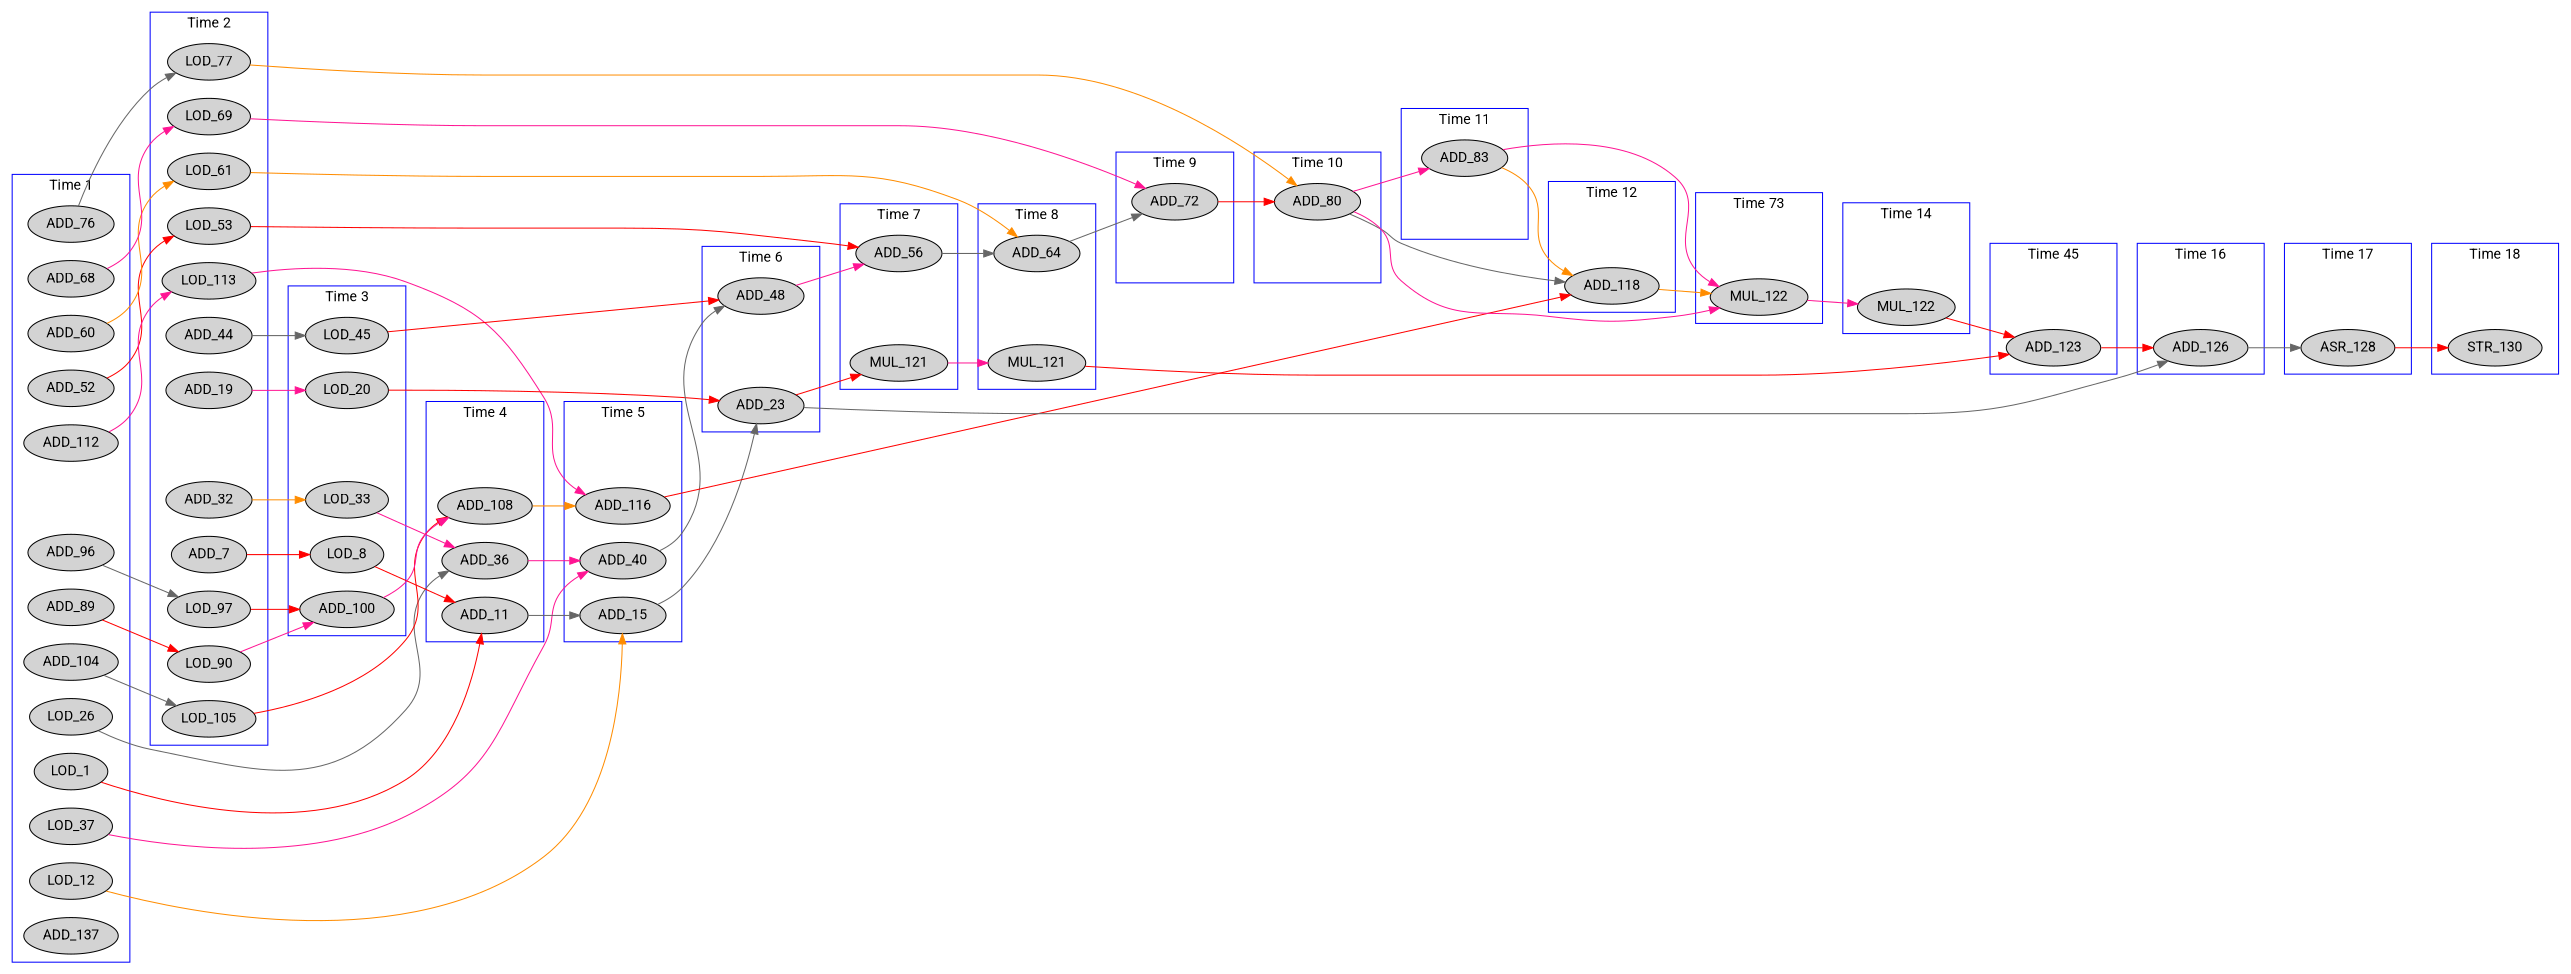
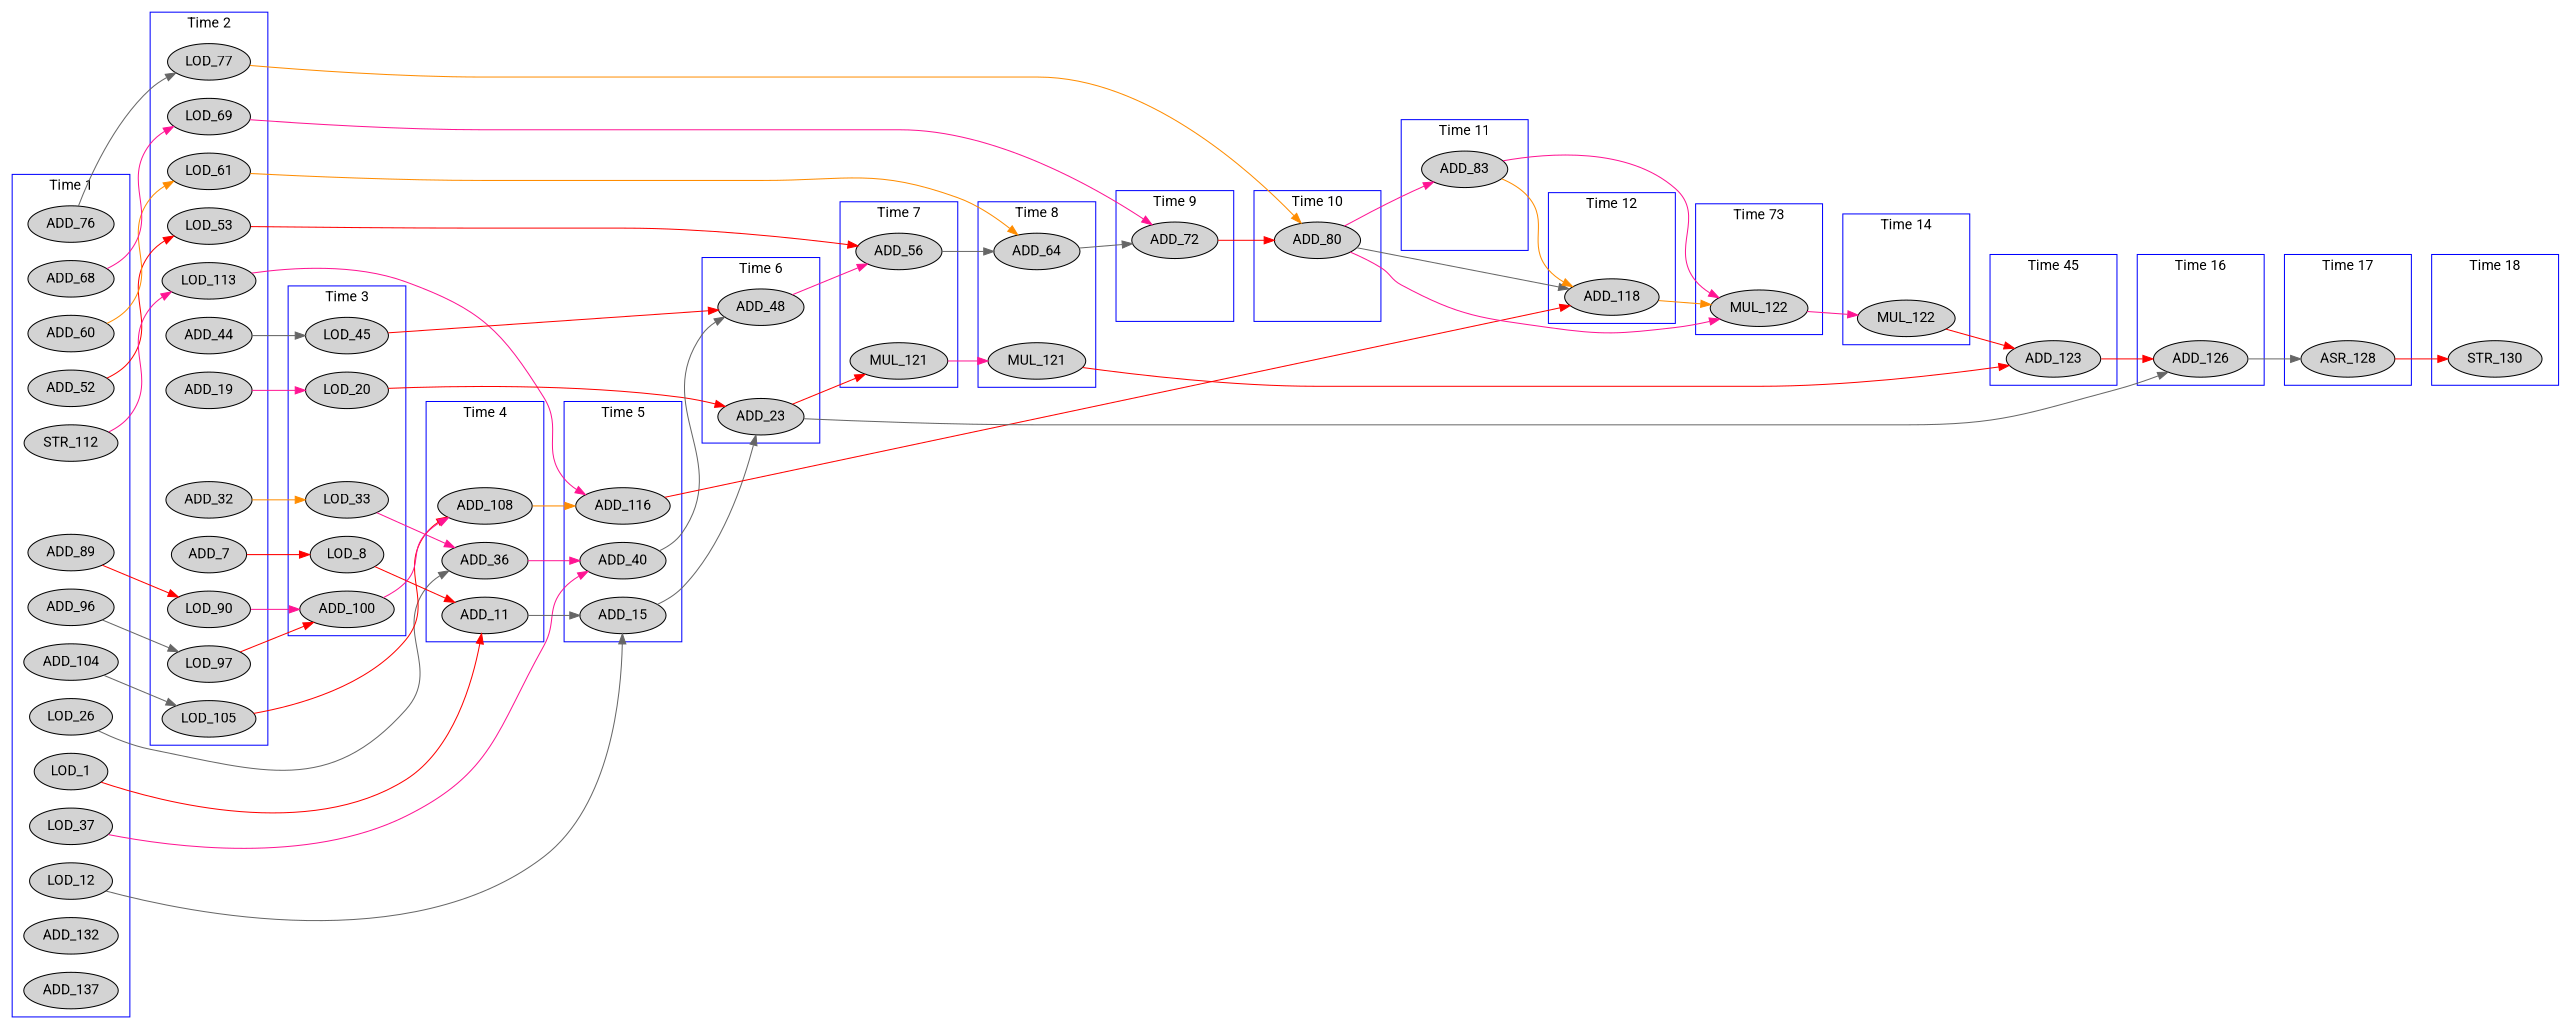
  digraph {
    fontname=Roboto
    newrank=true
    rankdir=LR
    node [fontname=Roboto style=filled]
    edge [fontname=Roboto]
    pseudo_1 [style=invis]
    LOD_1
    LOD_12
    LOD_26
    LOD_37
    ADD_52
    ADD_60
    ADD_68
    ADD_76
    ADD_89
    ADD_96
    ADD_104
-   ADD_112
+   ADD_112 [label=STR_112]
+   ADD_132
    ADD_137
    pseudo_2 [style=invis]
    ADD_7
    ADD_19
    ADD_32
    ADD_44
    LOD_53
    LOD_61
    LOD_69
    LOD_77
    LOD_90
    LOD_97
    LOD_105
    LOD_113
    pseudo_3 [style=invis]
    LOD_8
    LOD_20
    LOD_33
    LOD_45
    ADD_100
    pseudo_4 [style=invis]
    ADD_11
    ADD_36
    ADD_108
    pseudo_5 [style=invis]
    ADD_15
    ADD_40
    ADD_116
    pseudo_6 [style=invis]
    ADD_23
    ADD_48
    pseudo_7 [style=invis]
    ADD_56
    n48 [label=MUL_121]
    pseudo_8 [style=invis]
    ADD_64
    n51 [label=MUL_121]
    pseudo_9 [style=invis]
    ADD_72
    pseudo_10 [style=invis]
    ADD_80
    pseudo_11 [style=invis]
    ADD_83
    pseudo_12 [style=invis]
    ADD_118
    pseudo_13 [style=invis]
    n61 [label=MUL_122]
    pseudo_14 [style=invis]
    n63 [label=MUL_122]
    pseudo_15 [style=invis]
    ADD_123
    pseudo_16 [style=invis]
    ADD_126
    pseudo_17 [style=invis]
    ASR_128
    pseudo_18 [style=invis]
    STR_130
    subgraph cluster_1 {
      color=blue
      label="Time 1"
      rank=same
      pseudo_1
      LOD_1
      LOD_12
      LOD_26
      LOD_37
      ADD_52
      ADD_60
      ADD_68
      ADD_76
      ADD_89
      ADD_96
      ADD_104
      ADD_112
+     ADD_132
      ADD_137
    }
    subgraph cluster_2 {
      color=blue
      label="Time 2"
      rank=same
      pseudo_2
      ADD_7
      ADD_19
      ADD_32
      ADD_44
      LOD_53
      LOD_61
      LOD_69
      LOD_77
      LOD_90
      LOD_97
      LOD_105
      LOD_113
    }
    subgraph cluster_3 {
      color=blue
      label="Time 3"
      rank=same
      pseudo_3
      LOD_8
      LOD_20
      LOD_33
      LOD_45
      ADD_100
    }
    subgraph cluster_4 {
      color=blue
      label="Time 4"
      rank=same
      pseudo_4
      ADD_11
      ADD_36
      ADD_108
    }
    subgraph cluster_5 {
      color=blue
      label="Time 5"
      rank=same
      pseudo_5
      ADD_15
      ADD_40
      ADD_116
    }
    subgraph cluster_6 {
      color=blue
      label="Time 6"
      rank=same
      pseudo_6
      ADD_23
      ADD_48
    }
    subgraph cluster_7 {
      color=blue
      label="Time 7"
      rank=same
      pseudo_7
      ADD_56
      n48
    }
    subgraph cluster_8 {
      color=blue
      label="Time 8"
      rank=same
      pseudo_8
      ADD_64
      n51
    }
    subgraph cluster_9 {
      color=blue
      label="Time 9"
      rank=same
      pseudo_9
      ADD_72
    }
    subgraph cluster_10 {
      color=blue
      label="Time 10"
      rank=same
      pseudo_10
      ADD_80
    }
    subgraph cluster_11 {
      color=blue
      label="Time 11"
      rank=same
      pseudo_11
      ADD_83
    }
    subgraph cluster_12 {
      color=blue
      label="Time 12"
      rank=same
      pseudo_12
      ADD_118
    }
    subgraph cluster_13 {
      color=blue
      label="Time 73"
      rank=same
      pseudo_13
      n61
    }
    subgraph cluster_14 {
      color=blue
      label="Time 14"
      rank=same
      pseudo_14
      n63
    }
    subgraph cluster_15 {
      color=blue
      label="Time 45"
      rank=same
      pseudo_15
      ADD_123
    }
    subgraph cluster_16 {
      color=blue
      label="Time 16"
      rank=same
      pseudo_16
      ADD_126
    }
    subgraph cluster_17 {
      color=blue
      label="Time 17"
      rank=same
      pseudo_17
      ASR_128
    }
    subgraph cluster_18 {
      color=blue
      label="Time 18"
      rank=same
      pseudo_18
      STR_130
    }
    pseudo_1 -> pseudo_2 [style=invis]
    LOD_1 -> ADD_11 [color=red]
-   LOD_12 -> ADD_15 [color=darkorange]
+   LOD_12 -> ADD_15 [color=gray40]
    LOD_26 -> ADD_36 [color=gray40]
    LOD_37 -> ADD_40 [color=deeppink]
    ADD_52 -> LOD_53 [color=red]
    ADD_60 -> LOD_61 [color=darkorange]
    ADD_68 -> LOD_69 [color=deeppink]
    ADD_76 -> LOD_77 [color=gray40]
    ADD_89 -> LOD_90 [color=red]
    ADD_96 -> LOD_97 [color=gray40]
    ADD_104 -> LOD_105 [color=gray40]
    ADD_112 -> LOD_113 [color=deeppink]
    pseudo_2 -> pseudo_3 [style=invis]
    ADD_7 -> LOD_8 [color=red]
    ADD_19 -> LOD_20 [color=deeppink]
    ADD_32 -> LOD_33 [color=darkorange]
    ADD_44 -> LOD_45 [color=gray40]
    LOD_53 -> ADD_56 [color=red]
    LOD_61 -> ADD_64 [color=darkorange]
    LOD_69 -> ADD_72 [color=deeppink]
    LOD_77 -> ADD_80 [color=darkorange]
    LOD_90 -> ADD_100 [color=deeppink]
    LOD_97 -> ADD_100 [color=red]
    LOD_105 -> ADD_108 [color=red]
    LOD_113 -> ADD_116 [color=deeppink]
    pseudo_3 -> pseudo_4 [style=invis]
    LOD_8 -> ADD_11 [color=red]
    LOD_20 -> ADD_23 [color=red]
    LOD_33 -> ADD_36 [color=deeppink]
    LOD_45 -> ADD_48 [color=red]
    ADD_100 -> ADD_108 [color=deeppink]
    pseudo_4 -> pseudo_5 [style=invis]
    ADD_11 -> ADD_15 [color=gray40]
    ADD_36 -> ADD_40 [color=deeppink]
    ADD_108 -> ADD_116 [color=darkorange]
    pseudo_5 -> pseudo_6 [style=invis]
    ADD_15 -> ADD_23 [color=gray40]
    ADD_40 -> ADD_48 [color=gray40]
    ADD_116 -> ADD_118 [color=red]
    pseudo_6 -> pseudo_7 [style=invis]
    ADD_23 -> n48 [color=red]
    ADD_23 -> ADD_126 [color=gray40]
    ADD_48 -> ADD_56 [color=deeppink]
    pseudo_7 -> pseudo_8 [style=invis]
    ADD_56 -> ADD_64 [color=gray40]
    n48 -> n51 [color=deeppink]
    pseudo_8 -> pseudo_9 [style=invis]
    ADD_64 -> ADD_72 [color=gray40]
    n51 -> ADD_123 [color=red]
    pseudo_9 -> pseudo_10 [style=invis]
    ADD_72 -> ADD_80 [color=red]
    pseudo_10 -> pseudo_11 [style=invis]
    ADD_80 -> ADD_83 [color=deeppink]
    ADD_80 -> ADD_118 [color=gray40]
    ADD_80 -> n61 [color=deeppink]
    pseudo_11 -> pseudo_12 [style=invis]
    ADD_83 -> ADD_118 [color=darkorange]
    ADD_83 -> n61 [color=deeppink]
    pseudo_12 -> pseudo_13 [style=invis]
    ADD_118 -> n61 [color=darkorange]
    pseudo_13 -> pseudo_14 [style=invis]
    n61 -> n63 [color=deeppink]
    pseudo_14 -> pseudo_15 [style=invis]
    n63 -> ADD_123 [color=red]
    pseudo_15 -> pseudo_16 [style=invis]
    ADD_123 -> ADD_126 [color=red]
    pseudo_16 -> pseudo_17 [style=invis]
    ADD_126 -> ASR_128 [color=gray40]
    pseudo_17 -> pseudo_18 [style=invis]
    ASR_128 -> STR_130 [color=red]
  }
